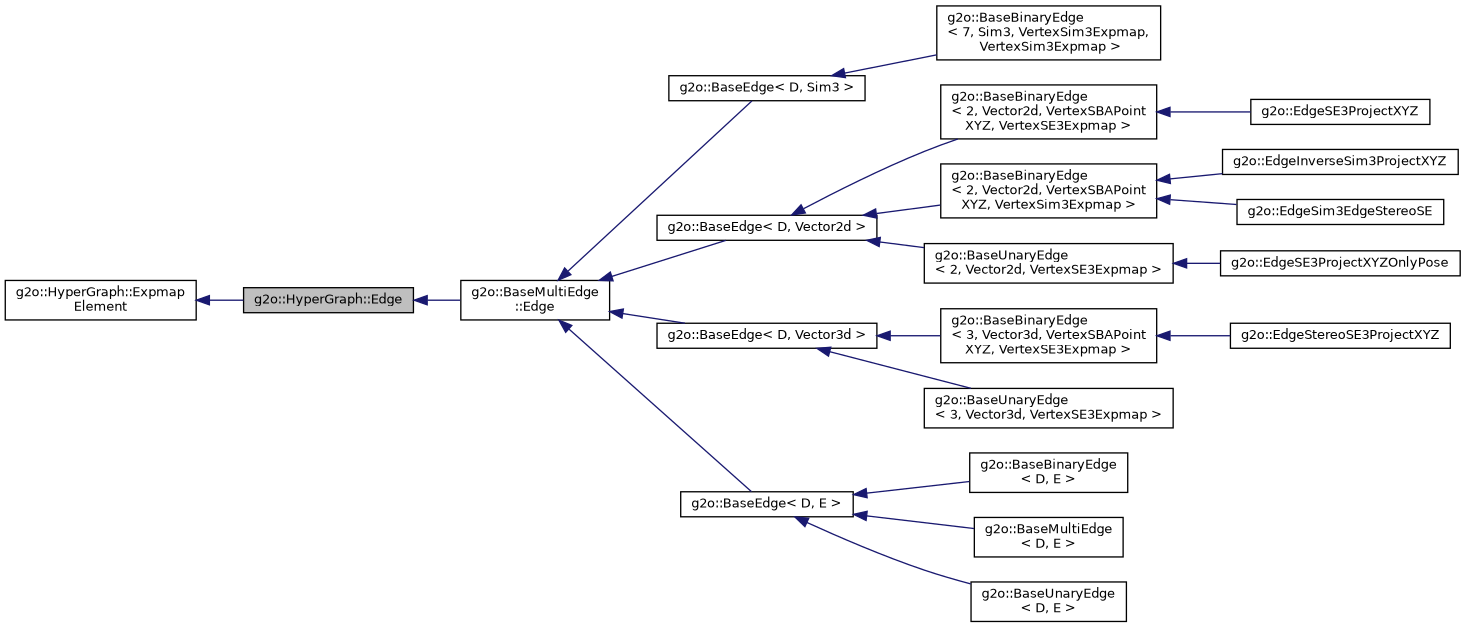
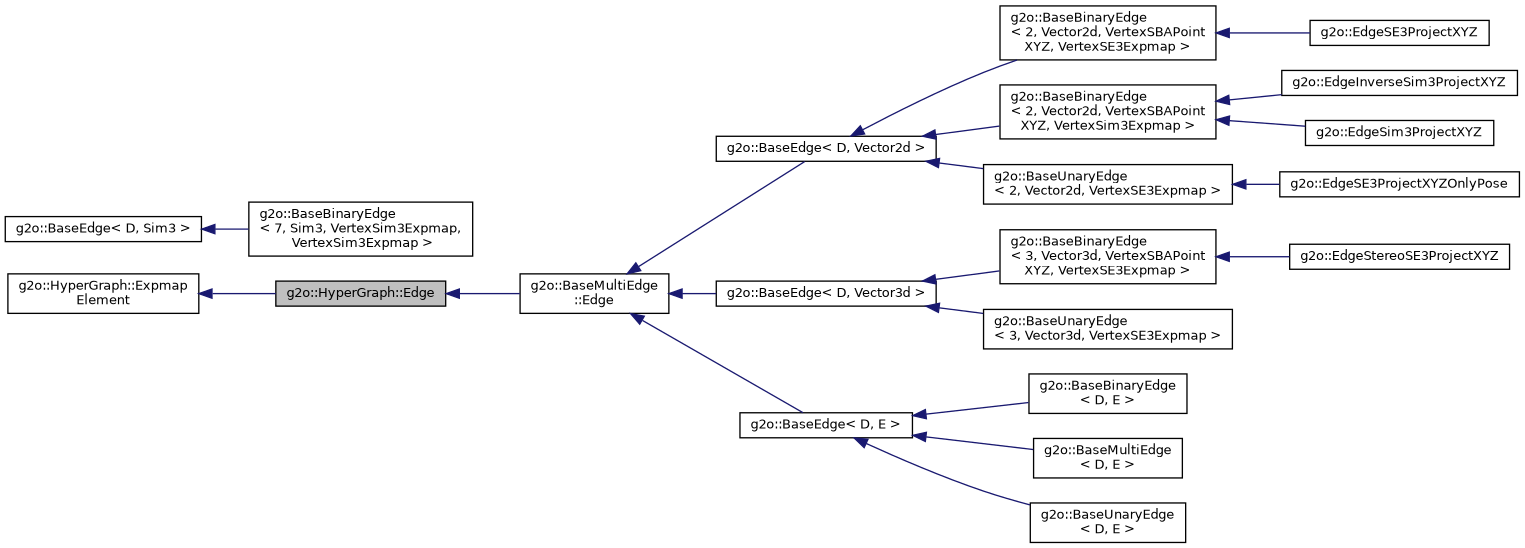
  digraph {
    rankdir=LR
    node [color=black fillcolor=white fontname=Helvetica fontsize=10 shape=record style=filled]
    edge [color=midnightblue dir=back fontname=Helvetica fontsize=10 labelfontname=Helvetica labelfontsize=10 style=solid]
    n1 [fillcolor=grey75 fontcolor=black height=0.2 label="g2o::HyperGraph::Edge" width=0.4]
    n2 [height=0.2 label="g2o::BaseMultiEdge\l::Edge" width=0.4]
    n3 [height=0.2 label="g2o::BaseEdge\< D, Sim3 \>" width=0.4]
    n4 [height=0.2 label="g2o::BaseEdge\< D, Vector2d \>" width=0.4]
    n5 [height=0.2 label="g2o::BaseEdge\< D, Vector3d \>" width=0.4]
    n6 [height=0.2 label="g2o::BaseEdge\< D, E \>" width=0.4]
    n7 [height=0.2 label="g2o::HyperGraph::Expmap\lElement" width=0.4]
    n8 [height=0.2 label="g2o::BaseBinaryEdge\l\< 7, Sim3, VertexSim3Expmap,\l VertexSim3Expmap \>" width=0.4]
    n9 [height=0.2 label="g2o::BaseBinaryEdge\l\< 2, Vector2d, VertexSBAPoint\lXYZ, VertexSE3Expmap \>" width=0.4]
    n10 [height=0.2 label="g2o::BaseBinaryEdge\l\< 2, Vector2d, VertexSBAPoint\lXYZ, VertexSim3Expmap \>" width=0.4]
    n11 [height=0.2 label="g2o::BaseUnaryEdge\l\< 2, Vector2d, VertexSE3Expmap \>" width=0.4]
    n12 [height=0.2 label="g2o::BaseBinaryEdge\l\< 3, Vector3d, VertexSBAPoint\lXYZ, VertexSE3Expmap \>" width=0.4]
    n13 [height=0.2 label="g2o::BaseUnaryEdge\l\< 3, Vector3d, VertexSE3Expmap \>" width=0.4]
    n14 [height=0.2 label="g2o::BaseBinaryEdge\l\< D, E \>" width=0.4]
    n15 [height=0.2 label="g2o::BaseMultiEdge\l\< D, E \>" width=0.4]
    n16 [height=0.2 label="g2o::BaseUnaryEdge\l\< D, E \>" width=0.4]
    n17 [height=0.2 label="g2o::EdgeSE3ProjectXYZ" width=0.4]
    n18 [height=0.2 label="g2o::EdgeInverseSim3ProjectXYZ" width=0.4]
-   n19 [height=0.2 label="g2o::EdgeSim3EdgeStereoSE" width=0.4]
+   n19 [height=0.2 label="g2o::EdgeSim3ProjectXYZ" width=0.4]
    n20 [height=0.2 label="g2o::EdgeSE3ProjectXYZOnlyPose" width=0.4]
    n21 [height=0.2 label="g2o::EdgeStereoSE3ProjectXYZ" width=0.4]
    n1 -> n2
-   n2 -> n3
    n2 -> n4
    n2 -> n5
    n2 -> n6
    n3 -> n8
    n4 -> n9
    n4 -> n10
    n4 -> n11
    n5 -> n12
    n5 -> n13
    n6 -> n14
    n6 -> n15
    n6 -> n16
    n7 -> n1
    n9 -> n17
    n10 -> n18
    n10 -> n19
    n11 -> n20
    n12 -> n21
  }
